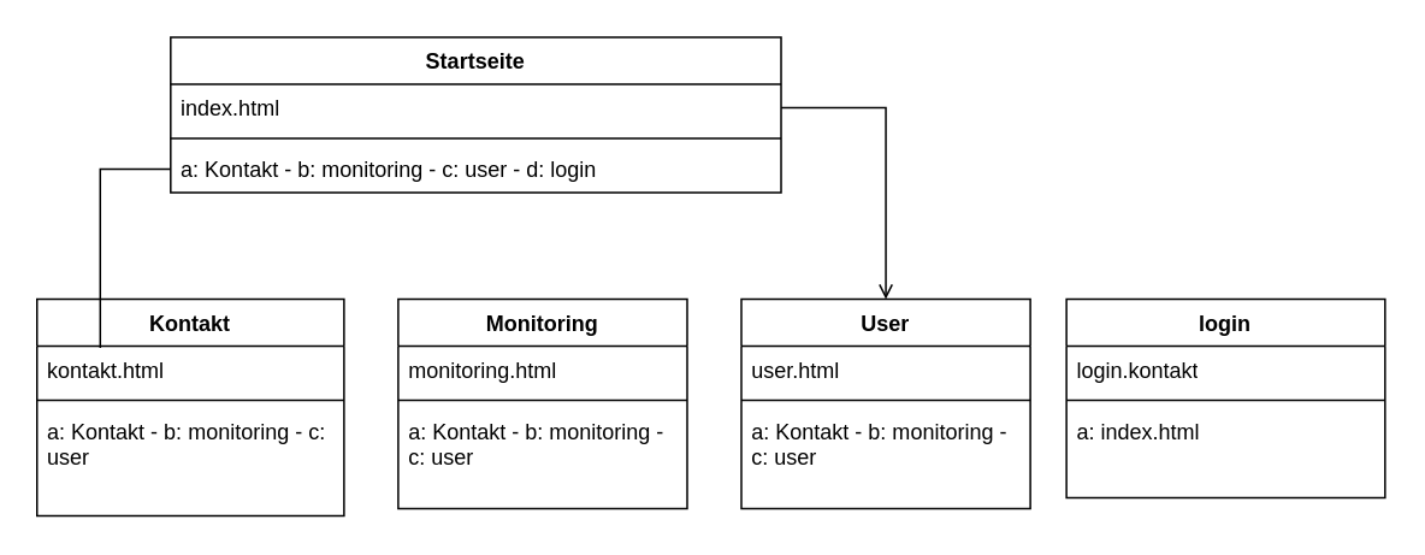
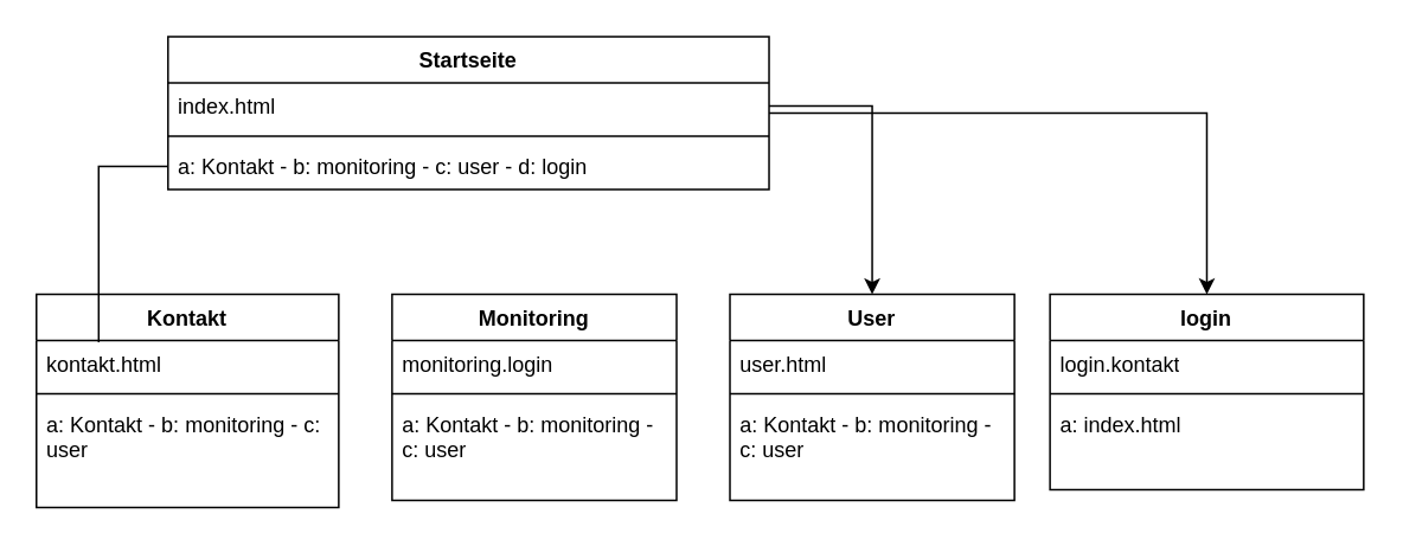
  <mxCell id="0" />
  <mxCell id="1" parent="0" />
+ <mxCell id="2" style="edgeStyle=orthogonalEdgeStyle;rounded=0;orthogonalLoop=1;jettySize=auto;html=1;entryX=0.5;entryY=0;entryDx=0;entryDy=0;" edge="1" parent="1" source="3" target="20"><mxGeometry relative="1" as="geometry" /></mxCell>
  <mxCell id="3" value="Startseite" style="swimlane;fontStyle=1;align=center;verticalAlign=top;childLayout=stackLayout;horizontal=1;startSize=26;horizontalStack=0;resizeParent=1;resizeParentMax=0;resizeLast=0;collapsible=1;marginBottom=0;whiteSpace=wrap;html=1;" parent="1" vertex="1"><mxGeometry x="94" y="20" width="338" height="86" as="geometry" /></mxCell>
  <mxCell id="4" value="index.html" style="text;strokeColor=none;fillColor=none;align=left;verticalAlign=top;spacingLeft=4;spacingRight=4;overflow=hidden;rotatable=0;points=[[0,0.5],[1,0.5]];portConstraint=eastwest;whiteSpace=wrap;html=1;" parent="3" vertex="1"><mxGeometry y="26" width="338" height="26" as="geometry" /></mxCell>
  <mxCell id="5" value="" style="line;strokeWidth=1;fillColor=none;align=left;verticalAlign=middle;spacingTop=-1;spacingLeft=3;spacingRight=3;rotatable=0;labelPosition=right;points=[];portConstraint=eastwest;strokeColor=inherit;" parent="3" vertex="1"><mxGeometry y="52" width="338" height="8" as="geometry" /></mxCell>
  <mxCell id="6" value="a: Kontakt - b: monitoring - c: user - d: login&lt;div&gt;&amp;nbsp;&lt;/div&gt;" style="text;strokeColor=none;fillColor=none;align=left;verticalAlign=top;spacingLeft=4;spacingRight=4;overflow=hidden;rotatable=0;points=[[0,0.5],[1,0.5]];portConstraint=eastwest;whiteSpace=wrap;html=1;" parent="3" vertex="1"><mxGeometry y="60" width="338" height="26" as="geometry" /></mxCell>
  <mxCell id="7" value="Kontakt" style="swimlane;fontStyle=1;align=center;verticalAlign=top;childLayout=stackLayout;horizontal=1;startSize=26;horizontalStack=0;resizeParent=1;resizeParentMax=0;resizeLast=0;collapsible=1;marginBottom=0;whiteSpace=wrap;html=1;" parent="1" vertex="1"><mxGeometry x="20" y="165" width="170" height="120" as="geometry" /></mxCell>
  <mxCell id="8" value="kontakt.html" style="text;strokeColor=none;fillColor=none;align=left;verticalAlign=top;spacingLeft=4;spacingRight=4;overflow=hidden;rotatable=0;points=[[0,0.5],[1,0.5]];portConstraint=eastwest;whiteSpace=wrap;html=1;" parent="7" vertex="1"><mxGeometry y="26" width="170" height="26" as="geometry" /></mxCell>
  <mxCell id="9" value="" style="line;strokeWidth=1;fillColor=none;align=left;verticalAlign=middle;spacingTop=-1;spacingLeft=3;spacingRight=3;rotatable=0;labelPosition=right;points=[];portConstraint=eastwest;strokeColor=inherit;" parent="7" vertex="1"><mxGeometry y="52" width="170" height="8" as="geometry" /></mxCell>
  <mxCell id="10" value="&lt;div&gt;a: Kontakt - b: monitoring - c: user&amp;nbsp;&lt;br&gt;&lt;/div&gt;&lt;div&gt;&lt;br&gt;&lt;/div&gt;&lt;div&gt;&lt;br&gt;&lt;/div&gt;" style="text;strokeColor=none;fillColor=none;align=left;verticalAlign=top;spacingLeft=4;spacingRight=4;overflow=hidden;rotatable=0;points=[[0,0.5],[1,0.5]];portConstraint=eastwest;whiteSpace=wrap;html=1;" parent="7" vertex="1"><mxGeometry y="60" width="170" height="60" as="geometry" /></mxCell>
  <mxCell id="11" value="Monitoring" style="swimlane;fontStyle=1;align=center;verticalAlign=top;childLayout=stackLayout;horizontal=1;startSize=26;horizontalStack=0;resizeParent=1;resizeParentMax=0;resizeLast=0;collapsible=1;marginBottom=0;whiteSpace=wrap;html=1;" parent="1" vertex="1"><mxGeometry x="220" y="165" width="160" height="116" as="geometry" /></mxCell>
- <mxCell id="12" value="monitoring.html" style="text;strokeColor=none;fillColor=none;align=left;verticalAlign=top;spacingLeft=4;spacingRight=4;overflow=hidden;rotatable=0;points=[[0,0.5],[1,0.5]];portConstraint=eastwest;whiteSpace=wrap;html=1;" parent="11" vertex="1"><mxGeometry y="26" width="160" height="26" as="geometry" /></mxCell>
+ <mxCell id="12" value="monitoring.login" style="text;strokeColor=none;fillColor=none;align=left;verticalAlign=top;spacingLeft=4;spacingRight=4;overflow=hidden;rotatable=0;points=[[0,0.5],[1,0.5]];portConstraint=eastwest;whiteSpace=wrap;html=1;" parent="11" vertex="1"><mxGeometry y="26" width="160" height="26" as="geometry" /></mxCell>
  <mxCell id="13" value="" style="line;strokeWidth=1;fillColor=none;align=left;verticalAlign=middle;spacingTop=-1;spacingLeft=3;spacingRight=3;rotatable=0;labelPosition=right;points=[];portConstraint=eastwest;strokeColor=inherit;" parent="11" vertex="1"><mxGeometry y="52" width="160" height="8" as="geometry" /></mxCell>
  <mxCell id="14" value="&lt;div&gt;a: Kontakt - b: monitoring - c: user&amp;nbsp;&lt;br&gt;&lt;/div&gt;&lt;div&gt;&lt;br&gt;&lt;/div&gt;&lt;div&gt;&lt;br&gt;&lt;/div&gt;" style="text;strokeColor=none;fillColor=none;align=left;verticalAlign=top;spacingLeft=4;spacingRight=4;overflow=hidden;rotatable=0;points=[[0,0.5],[1,0.5]];portConstraint=eastwest;whiteSpace=wrap;html=1;" parent="11" vertex="1"><mxGeometry y="60" width="160" height="56" as="geometry" /></mxCell>
  <mxCell id="15" value="User" style="swimlane;fontStyle=1;align=center;verticalAlign=top;childLayout=stackLayout;horizontal=1;startSize=26;horizontalStack=0;resizeParent=1;resizeParentMax=0;resizeLast=0;collapsible=1;marginBottom=0;whiteSpace=wrap;html=1;" parent="1" vertex="1"><mxGeometry x="410" y="165" width="160" height="116" as="geometry" /></mxCell>
  <mxCell id="16" value="user.html" style="text;strokeColor=none;fillColor=none;align=left;verticalAlign=top;spacingLeft=4;spacingRight=4;overflow=hidden;rotatable=0;points=[[0,0.5],[1,0.5]];portConstraint=eastwest;whiteSpace=wrap;html=1;" parent="15" vertex="1"><mxGeometry y="26" width="160" height="26" as="geometry" /></mxCell>
  <mxCell id="17" value="" style="line;strokeWidth=1;fillColor=none;align=left;verticalAlign=middle;spacingTop=-1;spacingLeft=3;spacingRight=3;rotatable=0;labelPosition=right;points=[];portConstraint=eastwest;strokeColor=inherit;" parent="15" vertex="1"><mxGeometry y="52" width="160" height="8" as="geometry" /></mxCell>
  <mxCell id="18" value="&lt;div&gt;a: Kontakt - b: monitoring - c: user&amp;nbsp;&lt;br&gt;&lt;/div&gt;&lt;div&gt;&lt;br&gt;&lt;/div&gt;" style="text;strokeColor=none;fillColor=none;align=left;verticalAlign=top;spacingLeft=4;spacingRight=4;overflow=hidden;rotatable=0;points=[[0,0.5],[1,0.5]];portConstraint=eastwest;whiteSpace=wrap;html=1;" parent="15" vertex="1"><mxGeometry y="60" width="160" height="56" as="geometry" /></mxCell>
  <mxCell id="19" style="edgeStyle=orthogonalEdgeStyle;rounded=0;orthogonalLoop=1;jettySize=auto;html=1;entryX=0.206;entryY=0.038;entryDx=0;entryDy=0;entryPerimeter=0;endArrow=none;" parent="1" source="6" target="8" edge="1"><mxGeometry relative="1" as="geometry" /></mxCell>
  <mxCell id="20" value="login" style="swimlane;fontStyle=1;align=center;verticalAlign=top;childLayout=stackLayout;horizontal=1;startSize=26;horizontalStack=0;resizeParent=1;resizeParentMax=0;resizeLast=0;collapsible=1;marginBottom=0;whiteSpace=wrap;html=1;aspect=fixed;" parent="1" vertex="1"><mxGeometry x="590" y="165" width="176.4" height="110" as="geometry" /></mxCell>
  <mxCell id="21" value="login.kontakt" style="text;strokeColor=none;fillColor=none;align=left;verticalAlign=top;spacingLeft=4;spacingRight=4;overflow=hidden;rotatable=0;points=[[0,0.5],[1,0.5]];portConstraint=eastwest;whiteSpace=wrap;html=1;" parent="20" vertex="1"><mxGeometry y="26" width="176.4" height="26" as="geometry" /></mxCell>
  <mxCell id="22" value="" style="line;strokeWidth=1;fillColor=none;align=left;verticalAlign=middle;spacingTop=-1;spacingLeft=3;spacingRight=3;rotatable=0;labelPosition=right;points=[];portConstraint=eastwest;strokeColor=inherit;" parent="20" vertex="1"><mxGeometry y="52" width="176.4" height="8" as="geometry" /></mxCell>
  <mxCell id="23" value="&lt;div&gt;a: index.html&lt;br&gt;&lt;/div&gt;&lt;div&gt;&lt;br&gt;&lt;/div&gt;" style="text;strokeColor=none;fillColor=none;align=left;verticalAlign=top;spacingLeft=4;spacingRight=4;overflow=hidden;rotatable=0;points=[[0,0.5],[1,0.5]];portConstraint=eastwest;whiteSpace=wrap;html=1;" parent="20" vertex="1"><mxGeometry y="60" width="176.4" height="50" as="geometry" /></mxCell>
- <mxCell id="24" style="edgeStyle=orthogonalEdgeStyle;rounded=0;orthogonalLoop=1;jettySize=auto;html=1;entryX=0.5;entryY=0;entryDx=0;entryDy=0;endArrow=open;" edge="1" parent="1" source="4" target="15"><mxGeometry relative="1" as="geometry" /></mxCell>
+ <mxCell id="24" style="edgeStyle=orthogonalEdgeStyle;rounded=0;orthogonalLoop=1;jettySize=auto;html=1;entryX=0.5;entryY=0;entryDx=0;entryDy=0;" edge="1" parent="1" source="4" target="15"><mxGeometry relative="1" as="geometry" /></mxCell>
